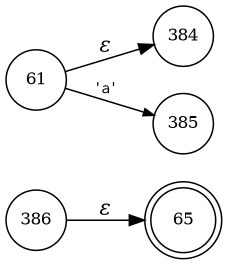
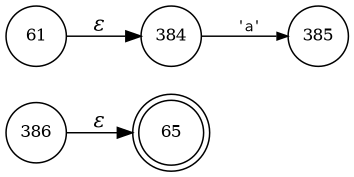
  digraph {
    rankdir=LR
    node [fixedsize=true fontsize=11 shape=circle peripheries=1]
    edge [fontname="Times-Italic"]
    n1 [label=65 shape=doublecircle width=.6 peripheries=""]
    n2 [label=384 width=.55]
    n3 [label=385 width=.55]
    n4 [label=386 width=.55]
    n5 [label=61 width=.55]
-   n5 -> n3 [arrowhead=normal arrowsize=.7 fontname=Courier fontsize=11 label="'a'"]
+   n2 -> n3 [arrowhead=normal arrowsize=.7 fontname=Courier fontsize=11 label="'a'"]
    n4 -> n1 [label="&epsilon;"]
    n5 -> n2 [label="&epsilon;"]
  }
